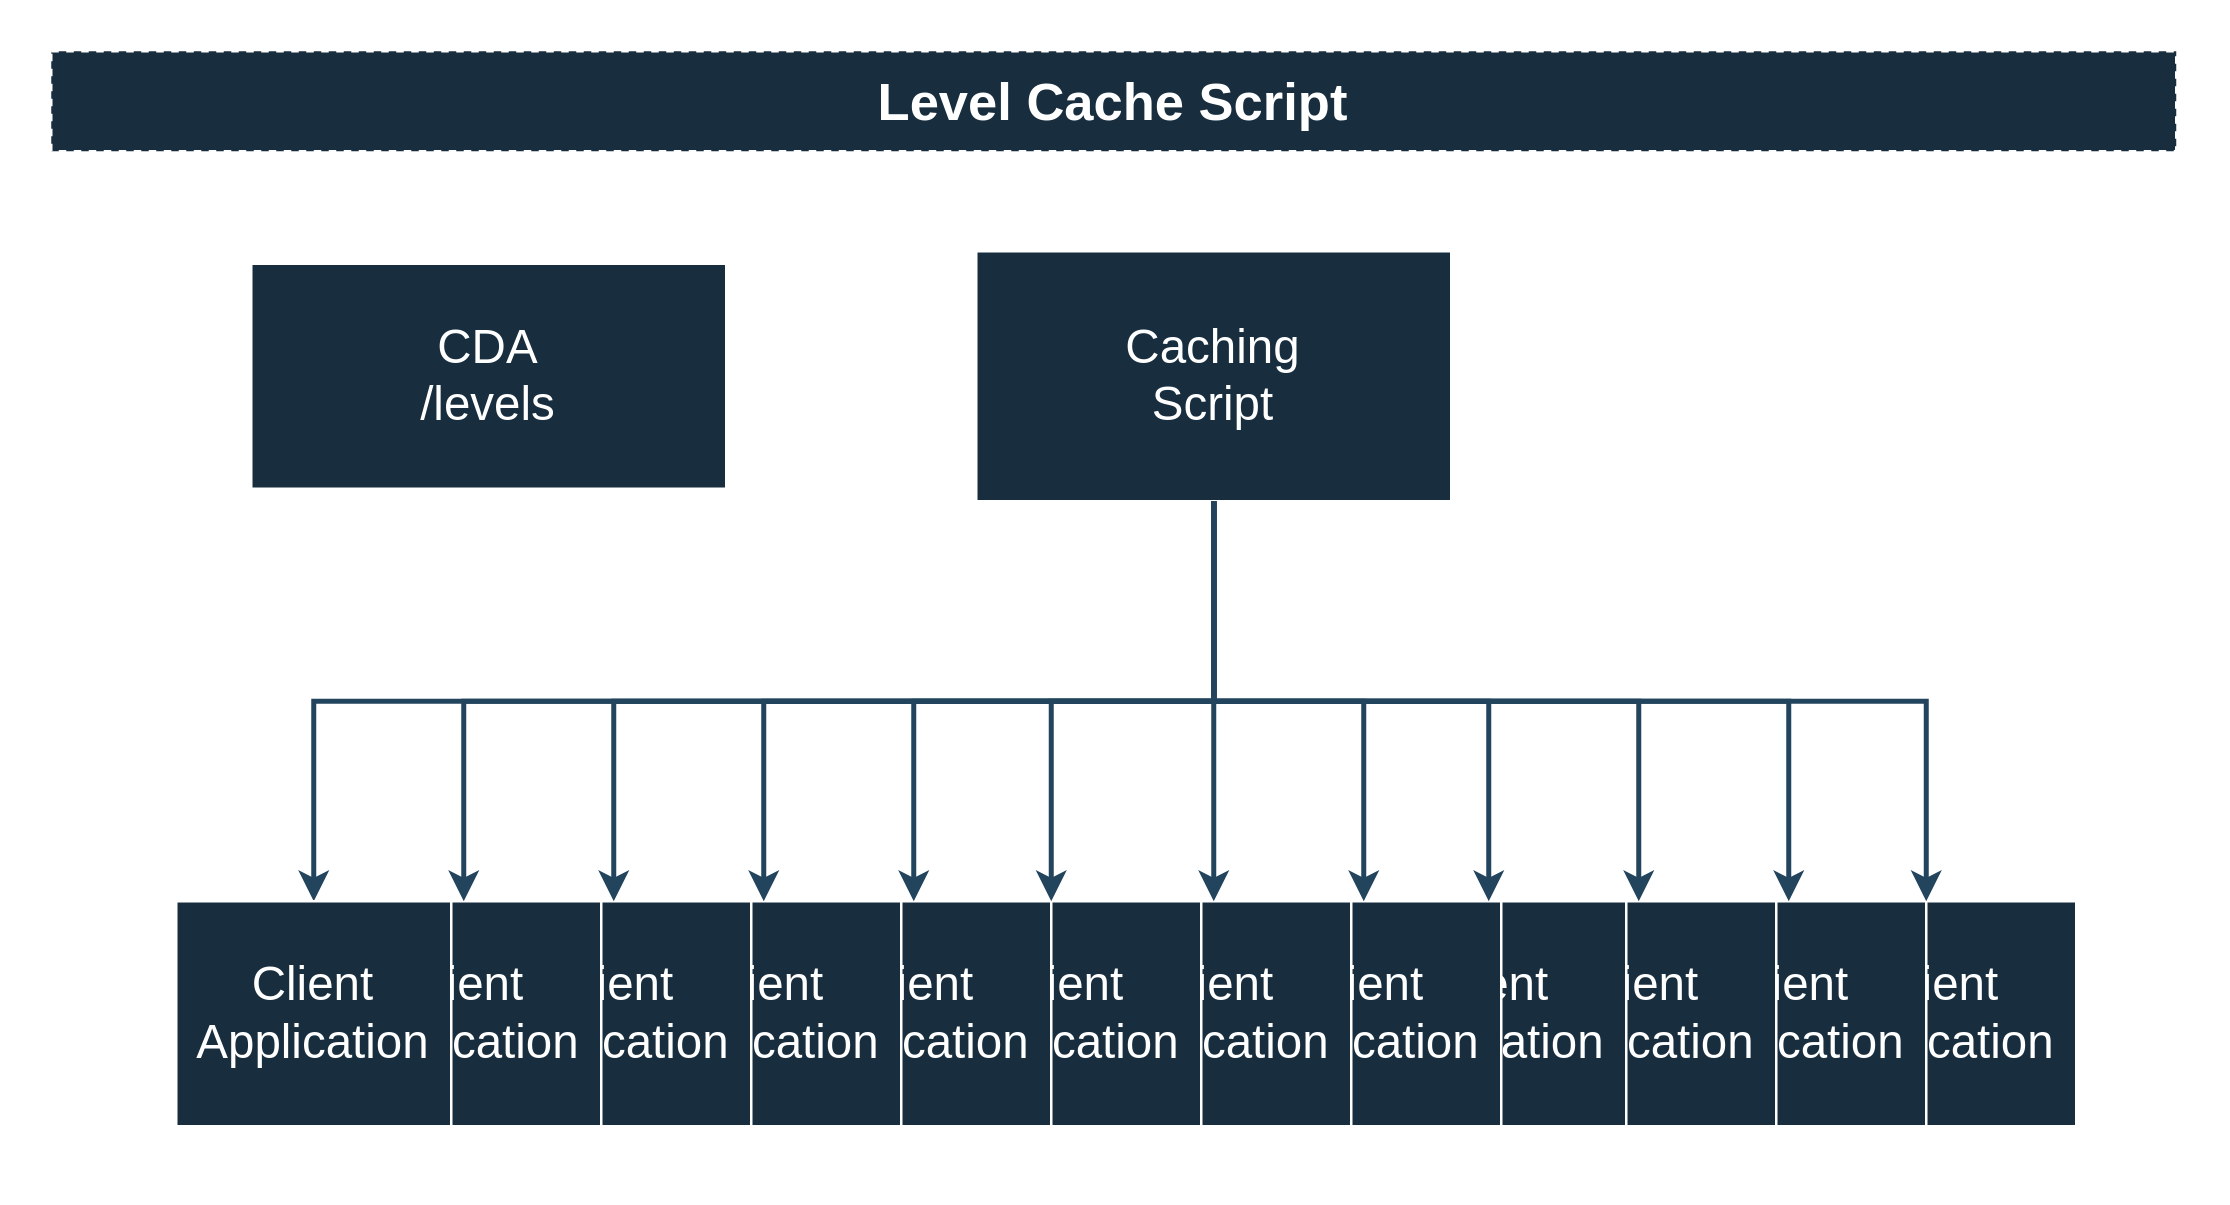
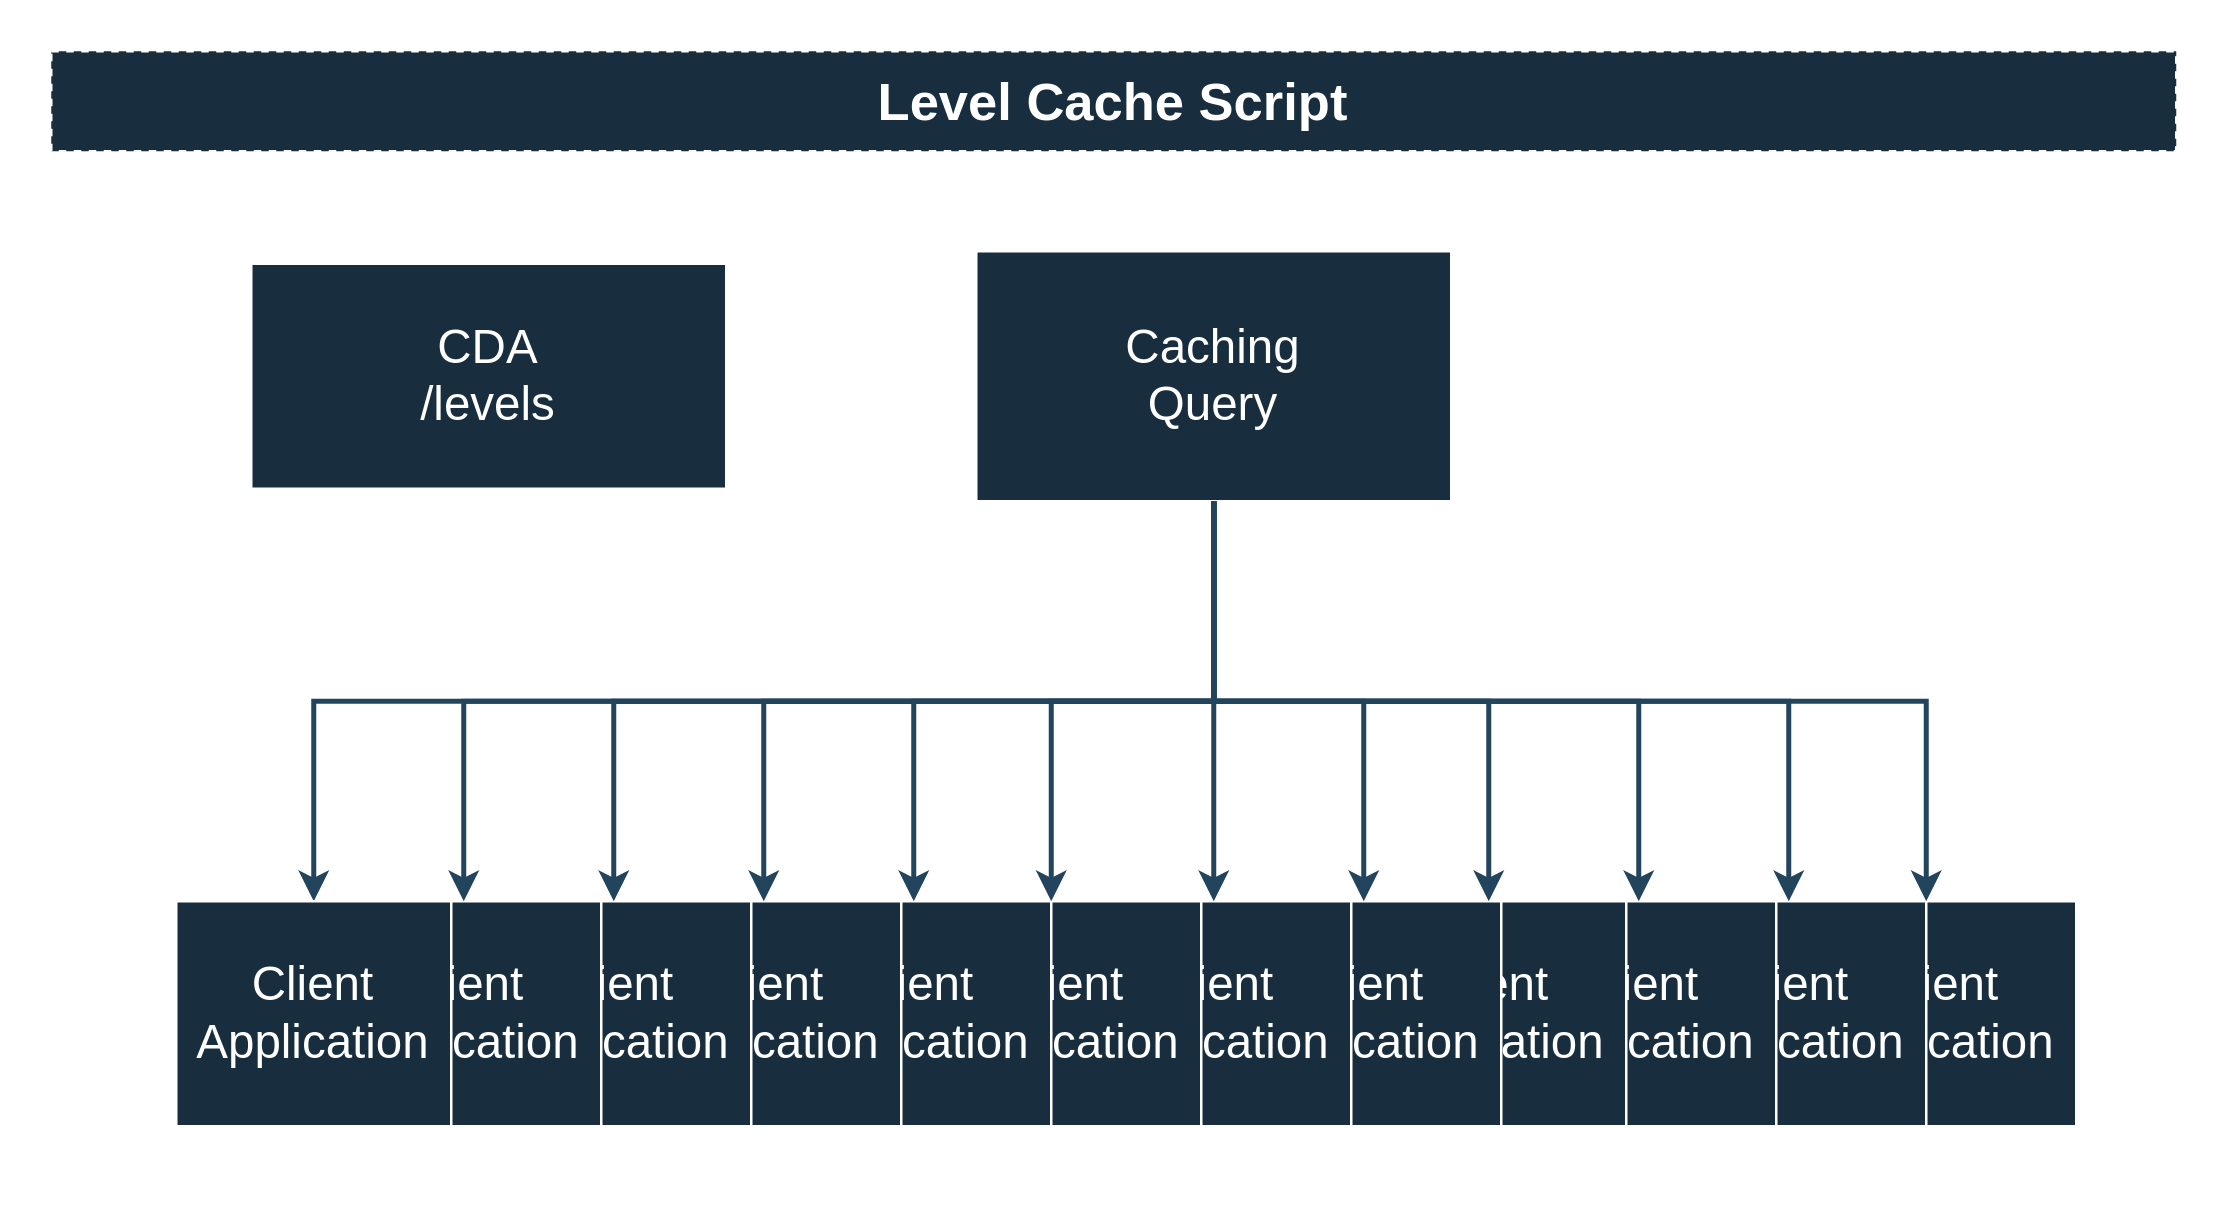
  <mxCell id="0" />
  <mxCell id="1" parent="0" />
  <mxCell id="2" value="Client&lt;br&gt;Application" style="rounded=0;whiteSpace=wrap;html=1;fontSize=19;labelBackgroundColor=none;fillColor=#182E3E;strokeColor=#FFFFFF;fontColor=#FFFFFF;" vertex="1" parent="1"><mxGeometry x="720" y="360" width="110" height="90" as="geometry" /></mxCell>
  <mxCell id="3" value="Client&lt;br&gt;Application" style="rounded=0;whiteSpace=wrap;html=1;fontSize=19;labelBackgroundColor=none;fillColor=#182E3E;strokeColor=#FFFFFF;fontColor=#FFFFFF;" vertex="1" parent="1"><mxGeometry x="660" y="360" width="110" height="90" as="geometry" /></mxCell>
  <mxCell id="4" value="Client&lt;br&gt;Application" style="rounded=0;whiteSpace=wrap;html=1;fontSize=19;labelBackgroundColor=none;fillColor=#182E3E;strokeColor=#FFFFFF;fontColor=#FFFFFF;" vertex="1" parent="1"><mxGeometry x="600" y="360" width="110" height="90" as="geometry" /></mxCell>
  <mxCell id="5" value="Client&lt;br&gt;Application" style="rounded=0;whiteSpace=wrap;html=1;fontSize=19;labelBackgroundColor=none;fillColor=#182E3E;strokeColor=#FFFFFF;fontColor=#FFFFFF;" vertex="1" parent="1"><mxGeometry x="540" y="360" width="110" height="90" as="geometry" /></mxCell>
  <mxCell id="6" value="Client&lt;br&gt;Application" style="rounded=0;whiteSpace=wrap;html=1;fontSize=19;labelBackgroundColor=none;fillColor=#182E3E;strokeColor=#FFFFFF;fontColor=#FFFFFF;" vertex="1" parent="1"><mxGeometry x="490" y="360" width="110" height="90" as="geometry" /></mxCell>
  <mxCell id="7" value="Client&lt;br&gt;Application" style="rounded=0;whiteSpace=wrap;html=1;fontSize=19;labelBackgroundColor=none;fillColor=#182E3E;strokeColor=#FFFFFF;fontColor=#FFFFFF;" vertex="1" parent="1"><mxGeometry x="430" y="360" width="110" height="90" as="geometry" /></mxCell>
  <mxCell id="8" value="Client&lt;br&gt;Application" style="rounded=0;whiteSpace=wrap;html=1;fontSize=19;labelBackgroundColor=none;fillColor=#182E3E;strokeColor=#FFFFFF;fontColor=#FFFFFF;" vertex="1" parent="1"><mxGeometry x="370" y="360" width="110" height="90" as="geometry" /></mxCell>
  <mxCell id="9" value="Client&lt;br&gt;Application" style="rounded=0;whiteSpace=wrap;html=1;fontSize=19;labelBackgroundColor=none;fillColor=#182E3E;strokeColor=#FFFFFF;fontColor=#FFFFFF;" vertex="1" parent="1"><mxGeometry x="310" y="360" width="110" height="90" as="geometry" /></mxCell>
  <mxCell id="10" value="Client&lt;br&gt;Application" style="rounded=0;whiteSpace=wrap;html=1;fontSize=19;labelBackgroundColor=none;fillColor=#182E3E;strokeColor=#FFFFFF;fontColor=#FFFFFF;" vertex="1" parent="1"><mxGeometry x="250" y="360" width="110" height="90" as="geometry" /></mxCell>
  <mxCell id="11" value="Client&lt;br&gt;Application" style="rounded=0;whiteSpace=wrap;html=1;fontSize=19;labelBackgroundColor=none;fillColor=#182E3E;strokeColor=#FFFFFF;fontColor=#FFFFFF;" vertex="1" parent="1"><mxGeometry x="190" y="360" width="110" height="90" as="geometry" /></mxCell>
  <mxCell id="12" value="&lt;b&gt;&lt;font style=&quot;font-size: 21px;&quot;&gt;Level Cache Script&lt;/font&gt;&lt;/b&gt;" style="rounded=0;whiteSpace=wrap;html=1;labelBackgroundColor=none;fillColor=#182E3E;strokeColor=#FFFFFF;fontColor=#FFFFFF;dashed=1;" vertex="1" parent="1"><mxGeometry y="20" width="850" height="40" as="geometry" x="20" /></mxCell>
  <mxCell id="13" value="CDA&lt;br style=&quot;font-size: 19px;&quot;&gt;/levels" style="rounded=0;whiteSpace=wrap;html=1;fontSize=19;labelBackgroundColor=none;fillColor=#182E3E;strokeColor=#FFFFFF;fontColor=#FFFFFF;" vertex="1" parent="1"><mxGeometry x="100" y="105" width="190" height="90" as="geometry" /></mxCell>
  <mxCell id="14" value="Client&lt;br&gt;Application" style="rounded=0;whiteSpace=wrap;html=1;fontSize=19;labelBackgroundColor=none;fillColor=#182E3E;strokeColor=#FFFFFF;fontColor=#FFFFFF;" vertex="1" parent="1"><mxGeometry x="130" y="360" width="110" height="90" as="geometry" /></mxCell>
- <mxCell id="15" value="Caching&lt;br&gt;Script" style="rounded=0;whiteSpace=wrap;html=1;fontSize=19;labelBackgroundColor=none;fillColor=#182E3E;strokeColor=#FFFFFF;fontColor=#FFFFFF;" vertex="1" parent="1"><mxGeometry x="390" y="100" width="190" height="100" as="geometry" /></mxCell>
+ <mxCell id="15" value="Caching&lt;br&gt;Query" style="rounded=0;whiteSpace=wrap;html=1;fontSize=19;labelBackgroundColor=none;fillColor=#182E3E;strokeColor=#FFFFFF;fontColor=#FFFFFF;" vertex="1" parent="1"><mxGeometry x="390" y="100" width="190" height="100" as="geometry" /></mxCell>
  <mxCell id="16" style="edgeStyle=orthogonalEdgeStyle;rounded=0;orthogonalLoop=1;jettySize=auto;html=1;exitX=0.5;exitY=1;exitDx=0;exitDy=0;entryX=0.5;entryY=0;entryDx=0;entryDy=0;strokeColor=#23445D;strokeWidth=2;labelBackgroundColor=none;fontColor=default;" edge="1" parent="1" source="15" target="29"><mxGeometry relative="1" as="geometry" /></mxCell>
  <mxCell id="17" style="edgeStyle=orthogonalEdgeStyle;rounded=0;orthogonalLoop=1;jettySize=auto;html=1;exitX=0.5;exitY=1;exitDx=0;exitDy=0;entryX=0.5;entryY=0;entryDx=0;entryDy=0;strokeColor=#23445D;strokeWidth=2;labelBackgroundColor=none;fontColor=default;" edge="1" parent="1" source="15" target="14"><mxGeometry relative="1" as="geometry" /></mxCell>
  <mxCell id="18" style="edgeStyle=orthogonalEdgeStyle;rounded=0;orthogonalLoop=1;jettySize=auto;html=1;exitX=0.5;exitY=1;exitDx=0;exitDy=0;entryX=0.5;entryY=0;entryDx=0;entryDy=0;strokeColor=#23445D;strokeWidth=2;labelBackgroundColor=none;fontColor=default;" edge="1" parent="1" source="15" target="11"><mxGeometry relative="1" as="geometry" /></mxCell>
  <mxCell id="19" style="edgeStyle=orthogonalEdgeStyle;rounded=0;orthogonalLoop=1;jettySize=auto;html=1;exitX=0.5;exitY=1;exitDx=0;exitDy=0;entryX=0.5;entryY=0;entryDx=0;entryDy=0;strokeColor=#23445D;strokeWidth=2;labelBackgroundColor=none;fontColor=default;" edge="1" parent="1" source="15" target="10"><mxGeometry relative="1" as="geometry" /></mxCell>
  <mxCell id="20" style="edgeStyle=orthogonalEdgeStyle;rounded=0;orthogonalLoop=1;jettySize=auto;html=1;exitX=0.5;exitY=1;exitDx=0;exitDy=0;entryX=0.5;entryY=0;entryDx=0;entryDy=0;strokeColor=#23445D;strokeWidth=2;labelBackgroundColor=none;fontColor=default;" edge="1" parent="1" source="15" target="9"><mxGeometry relative="1" as="geometry" /></mxCell>
  <mxCell id="21" style="edgeStyle=orthogonalEdgeStyle;rounded=0;orthogonalLoop=1;jettySize=auto;html=1;exitX=0.5;exitY=1;exitDx=0;exitDy=0;entryX=1;entryY=0;entryDx=0;entryDy=0;strokeColor=#23445D;strokeWidth=2;labelBackgroundColor=none;fontColor=default;" edge="1" parent="1" source="15" target="9"><mxGeometry relative="1" as="geometry" /></mxCell>
  <mxCell id="22" style="edgeStyle=orthogonalEdgeStyle;rounded=0;orthogonalLoop=1;jettySize=auto;html=1;exitX=0.5;exitY=1;exitDx=0;exitDy=0;entryX=0.5;entryY=0;entryDx=0;entryDy=0;strokeColor=#23445D;strokeWidth=2;labelBackgroundColor=none;fontColor=default;" edge="1" parent="1" source="15" target="7"><mxGeometry relative="1" as="geometry" /></mxCell>
  <mxCell id="23" style="edgeStyle=orthogonalEdgeStyle;rounded=0;orthogonalLoop=1;jettySize=auto;html=1;exitX=0.5;exitY=1;exitDx=0;exitDy=0;entryX=0.5;entryY=0;entryDx=0;entryDy=0;strokeColor=#23445D;strokeWidth=2;labelBackgroundColor=none;fontColor=default;" edge="1" parent="1" source="15" target="6"><mxGeometry relative="1" as="geometry" /></mxCell>
  <mxCell id="24" style="edgeStyle=orthogonalEdgeStyle;rounded=0;orthogonalLoop=1;jettySize=auto;html=1;exitX=0.5;exitY=1;exitDx=0;exitDy=0;entryX=0.5;entryY=0;entryDx=0;entryDy=0;strokeColor=#23445D;strokeWidth=2;labelBackgroundColor=none;fontColor=default;" edge="1" parent="1" source="15" target="5"><mxGeometry relative="1" as="geometry" /></mxCell>
  <mxCell id="25" style="edgeStyle=orthogonalEdgeStyle;rounded=0;orthogonalLoop=1;jettySize=auto;html=1;exitX=0.5;exitY=1;exitDx=0;exitDy=0;entryX=0.5;entryY=0;entryDx=0;entryDy=0;strokeColor=#23445D;strokeWidth=2;labelBackgroundColor=none;fontColor=default;" edge="1" parent="1" source="15" target="4"><mxGeometry relative="1" as="geometry" /></mxCell>
  <mxCell id="26" style="edgeStyle=orthogonalEdgeStyle;rounded=0;orthogonalLoop=1;jettySize=auto;html=1;exitX=0.5;exitY=1;exitDx=0;exitDy=0;entryX=0.5;entryY=0;entryDx=0;entryDy=0;strokeColor=#23445D;strokeWidth=2;labelBackgroundColor=none;fontColor=default;" edge="1" parent="1" source="15" target="3"><mxGeometry relative="1" as="geometry" /></mxCell>
  <mxCell id="27" style="edgeStyle=orthogonalEdgeStyle;rounded=0;orthogonalLoop=1;jettySize=auto;html=1;exitX=0.5;exitY=1;exitDx=0;exitDy=0;entryX=1;entryY=0;entryDx=0;entryDy=0;strokeColor=#23445D;strokeWidth=2;labelBackgroundColor=none;fontColor=default;" edge="1" parent="1" source="15" target="3"><mxGeometry relative="1" as="geometry"><Array as="points"><mxPoint x="485" y="280" /><mxPoint x="770" y="280" /></Array></mxGeometry></mxCell>
  <mxCell id="28" value="Ran Daily/Query" style="text;html=1;strokeColor=none;fillColor=none;align=center;verticalAlign=middle;whiteSpace=wrap;rounded=0;labelBackgroundColor=none;fontColor=#FFFFFF;" vertex="1" parent="1"><mxGeometry x="235" y="160" width="210" height="10" as="geometry" /></mxCell>
  <mxCell id="29" value="Client&lt;br&gt;Application" style="rounded=0;whiteSpace=wrap;html=1;fontSize=19;labelBackgroundColor=none;fillColor=#182E3E;strokeColor=#FFFFFF;fontColor=#FFFFFF;" vertex="1" parent="1"><mxGeometry x="70" y="360" width="110" height="90" as="geometry" /></mxCell>
  <mxCell id="30" value="&lt;b&gt;&lt;font style=&quot;font-size: 19px;&quot;&gt;...&lt;/font&gt;&lt;/b&gt;" style="text;html=1;strokeColor=none;fillColor=none;align=center;verticalAlign=middle;whiteSpace=wrap;rounded=0;labelBackgroundColor=none;fontColor=#FFFFFF;" vertex="1" parent="1"><mxGeometry x="830" y="430" width="30" height="30" as="geometry" /></mxCell>
  <mxCell id="31" value="Api File" style="text;html=1;strokeColor=none;fillColor=none;align=center;verticalAlign=middle;whiteSpace=wrap;rounded=0;fontColor=#FFFFFF;" vertex="1" parent="1"><mxGeometry x="300" y="120" width="60" height="30" as="geometry" /></mxCell>
